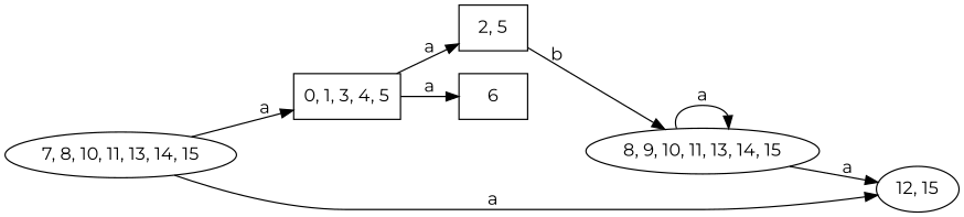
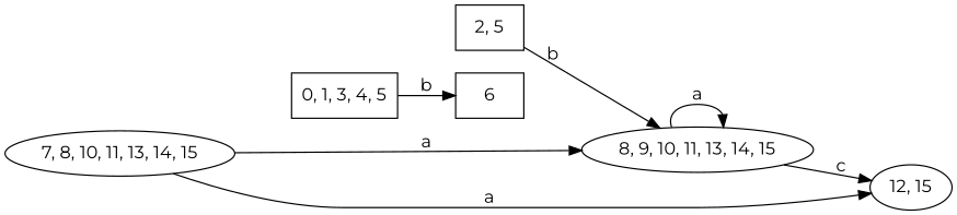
  digraph {
    fontname=Montserrat
    rankdir=LR
    node [fontname=Montserrat shape=box]
    edge [fontname=Montserrat]
    n1 [label="0, 1, 3, 4, 5"]
    n2 [label="2, 5"]
    n3 [label=6]
    n4 [label="8, 9, 10, 11, 13, 14, 15" shape=ellipse]
    n5 [label="7, 8, 10, 11, 13, 14, 15" shape=ellipse]
    n6 [label="12, 15" shape=ellipse]
-   n1 -> n2 [label=a]
-   n1 -> n3 [label=a]
+   n1 -> n3 [label=b]
    n2 -> n4 [label=b]
    n4 -> n4 [label=a]
-   n4 -> n6 [label=a]
-   n5 -> n1 [label=a]
+   n4 -> n6 [label=c]
+   n5 -> n4 [label=a]
    n5 -> n6 [label=a]
  }
